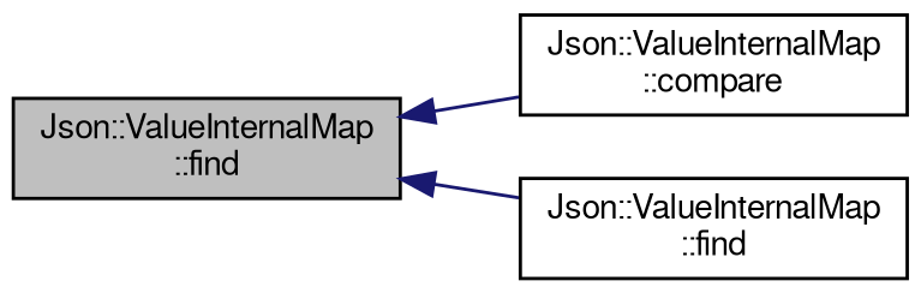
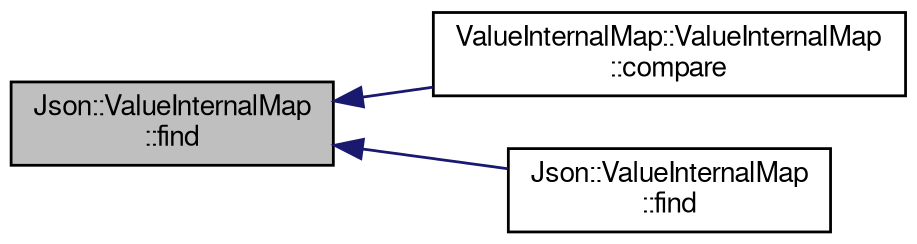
  digraph {
    rankdir=LR
    node [color=black fillcolor=white fontname=FreeSans fontsize=10 shape=record style=filled]
    edge [color=midnightblue dir=back fontname=FreeSans fontsize=10 labelfontname=FreeSans labelfontsize=10 style=solid]
    n1 [fillcolor=grey75 fontcolor=black height=0.2 label="Json::ValueInternalMap\l::find" width=0.4]
-   n2 [height=0.2 label="Json::ValueInternalMap\l::compare" width=0.4]
+   n2 [height=0.2 label="ValueInternalMap::ValueInternalMap\l::compare" width=0.4]
    n3 [height=0.2 label="Json::ValueInternalMap\l::find" width=0.4]
    n1 -> n2
    n1 -> n3
  }
